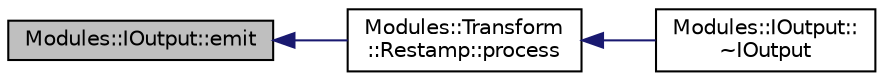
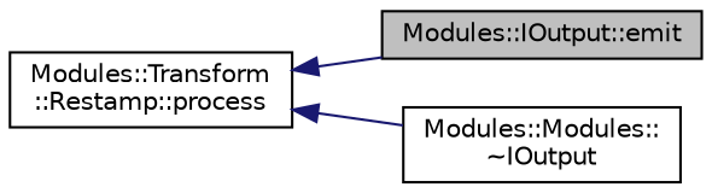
  digraph {
    rankdir=LR
    node [color=black fillcolor=white fontname=Helvetica fontsize=10 shape=record style=filled]
    edge [color=midnightblue dir=back fontname=Helvetica fontsize=10 labelfontname=Helvetica labelfontsize=10 style=solid]
    n1 [fillcolor=grey75 fontcolor=black height=0.2 label="Modules::IOutput::emit" width=0.4]
    n2 [height=0.2 label="Modules::Transform\l::Restamp::process" width=0.4]
-   n3 [height=0.2 label="Modules::IOutput::\l~IOutput" width=0.4]
-   n1 -> n2
+   n3 [height=0.2 label="Modules::Modules::\l~IOutput" width=0.4]
+   n2 -> n1
    n2 -> n3
  }
